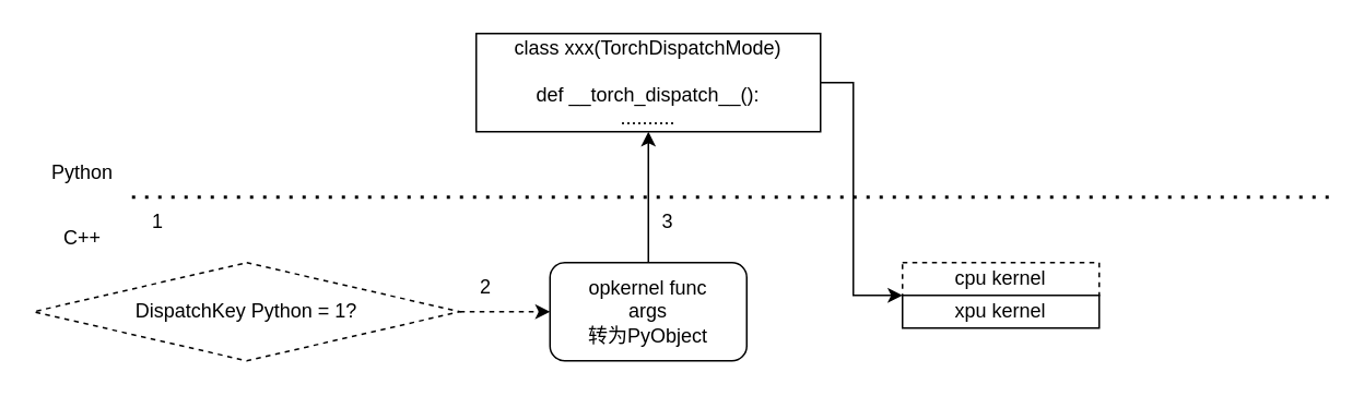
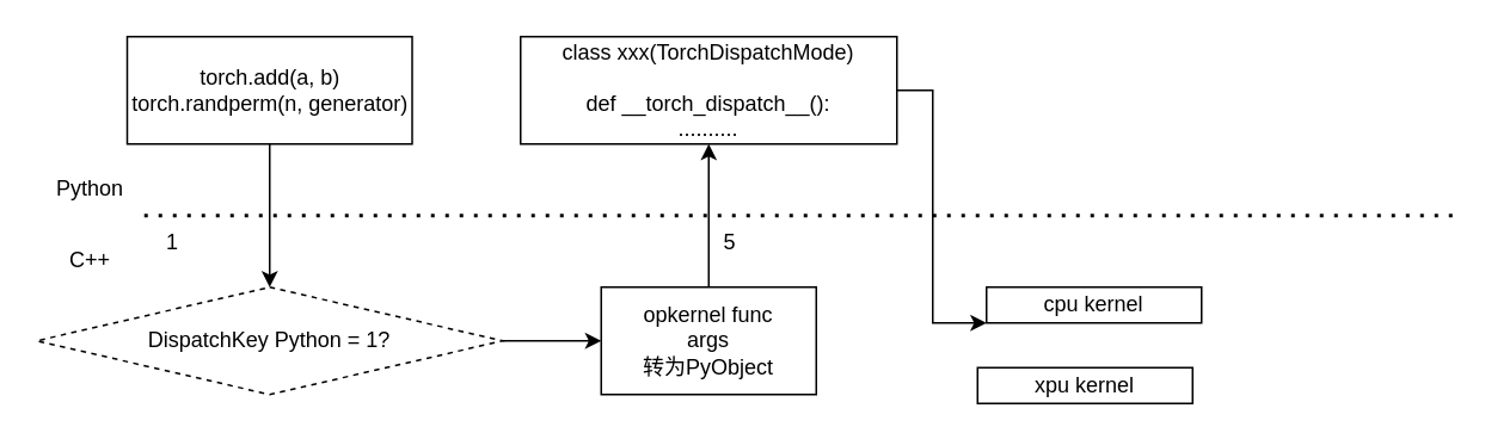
  <mxCell id="0" />
  <mxCell id="1" parent="0" />
+ <mxCell id="2" style="edgeStyle=orthogonalEdgeStyle;rounded=0;orthogonalLoop=1;jettySize=auto;html=1;entryX=0.5;entryY=0;entryDx=0;entryDy=0;" edge="1" parent="1" source="3" target="8"><mxGeometry relative="1" as="geometry" /></mxCell>
+ <mxCell id="3" value="torch.add(a, b)&lt;br&gt;torch.randperm(n, generator)" style="rounded=0;whiteSpace=wrap;html=1;" vertex="1" parent="1"><mxGeometry x="70.5" y="20" width="159" height="60" as="geometry" /></mxCell>
  <mxCell id="4" value="" style="endArrow=none;dashed=1;html=1;dashPattern=1 3;strokeWidth=2;rounded=0;" edge="1" parent="1"><mxGeometry width="50" height="50" relative="1" as="geometry"><mxPoint x="80" y="120" as="sourcePoint" /><mxPoint x="810" y="120" as="targetPoint" /></mxGeometry></mxCell>
  <mxCell id="5" value="C++" style="text;html=1;strokeColor=none;fillColor=none;align=center;verticalAlign=middle;whiteSpace=wrap;rounded=0;" vertex="1" parent="1"><mxGeometry x="20" y="130" width="60" height="30" as="geometry" /></mxCell>
  <mxCell id="6" value="Python" style="text;html=1;strokeColor=none;fillColor=none;align=center;verticalAlign=middle;whiteSpace=wrap;rounded=0;" vertex="1" parent="1"><mxGeometry x="20" y="90" width="60" height="30" as="geometry" /></mxCell>
- <mxCell id="7" style="edgeStyle=orthogonalEdgeStyle;rounded=0;orthogonalLoop=1;jettySize=auto;html=1;entryX=0;entryY=0.5;entryDx=0;entryDy=0;dashed=1;" edge="1" parent="1" source="8" target="10"><mxGeometry relative="1" as="geometry" /></mxCell>
+ <mxCell id="7" style="edgeStyle=orthogonalEdgeStyle;rounded=0;orthogonalLoop=1;jettySize=auto;html=1;entryX=0;entryY=0.5;entryDx=0;entryDy=0;" edge="1" parent="1" source="8" target="10"><mxGeometry relative="1" as="geometry" /></mxCell>
  <mxCell id="8" value="DispatchKey Python = 1?" style="rhombus;whiteSpace=wrap;html=1;dashed=1;" vertex="1" parent="1"><mxGeometry x="20" y="160" width="260" height="60" as="geometry" /></mxCell>
  <mxCell id="9" style="edgeStyle=orthogonalEdgeStyle;rounded=0;orthogonalLoop=1;jettySize=auto;html=1;entryX=0.5;entryY=1;entryDx=0;entryDy=0;" edge="1" parent="1" source="10" target="12"><mxGeometry relative="1" as="geometry" /></mxCell>
- <mxCell id="10" value="opkernel func&lt;br&gt;args&lt;br&gt;转为PyObject" style="whiteSpace=wrap;html=1;rounded=1;" vertex="1" parent="1"><mxGeometry x="335" y="160" width="120" height="60" as="geometry" /></mxCell>
+ <mxCell id="10" value="opkernel func&lt;br&gt;args&lt;br&gt;转为PyObject" style="rounded=0;whiteSpace=wrap;html=1;" vertex="1" parent="1"><mxGeometry x="335" y="160" width="120" height="60" as="geometry" /></mxCell>
  <mxCell id="11" style="edgeStyle=orthogonalEdgeStyle;rounded=0;orthogonalLoop=1;jettySize=auto;html=1;" edge="1" parent="1" source="12" target="13"><mxGeometry relative="1" as="geometry"><Array as="points"><mxPoint x="520" y="50" /><mxPoint x="520" y="180" /></Array></mxGeometry></mxCell>
  <mxCell id="12" value="class xxx(TorchDispatchMode)&lt;br&gt;&lt;br&gt;def __torch_dispatch__():&lt;br&gt;.........." style="rounded=0;whiteSpace=wrap;html=1;" vertex="1" parent="1"><mxGeometry x="290" y="20" width="210" height="60" as="geometry" /></mxCell>
- <mxCell id="13" value="cpu kernel" style="rounded=0;whiteSpace=wrap;html=1;dashed=1;" vertex="1" parent="1"><mxGeometry x="550" y="160" width="120" height="20" as="geometry" /></mxCell>
- <mxCell id="14" value="xpu kernel" style="rounded=0;whiteSpace=wrap;html=1;" vertex="1" parent="1"><mxGeometry x="550" y="180" width="120" height="20" as="geometry" /></mxCell>
+ <mxCell id="13" value="cpu kernel" style="rounded=0;whiteSpace=wrap;html=1;" vertex="1" parent="1"><mxGeometry x="550" y="160" width="120" height="20" as="geometry" /></mxCell>
+ <mxCell id="14" value="xpu kernel" style="rounded=0;whiteSpace=wrap;html=1;" vertex="1" parent="1"><mxGeometry x="545" y="205" width="120" height="20" as="geometry" /></mxCell>
  <mxCell id="15" value="1" style="text;html=1;strokeColor=none;fillColor=none;align=center;verticalAlign=middle;whiteSpace=wrap;rounded=0;" vertex="1" parent="1"><mxGeometry x="83" y="120" width="26" height="30" as="geometry" /></mxCell>
- <mxCell id="16" value="2" style="text;html=1;strokeColor=none;fillColor=none;align=center;verticalAlign=middle;whiteSpace=wrap;rounded=0;" vertex="1" parent="1"><mxGeometry x="283" y="160" width="26" height="30" as="geometry" /></mxCell>
- <mxCell id="17" value="3" style="text;html=1;strokeColor=none;fillColor=none;align=center;verticalAlign=middle;whiteSpace=wrap;rounded=0;" vertex="1" parent="1"><mxGeometry x="394" y="120" width="26" height="30" as="geometry" /></mxCell>
+ <mxCell id="17" value="5" style="text;html=1;strokeColor=none;fillColor=none;align=center;verticalAlign=middle;whiteSpace=wrap;rounded=0;" vertex="1" parent="1"><mxGeometry x="394" y="120" width="26" height="30" as="geometry" /></mxCell>
